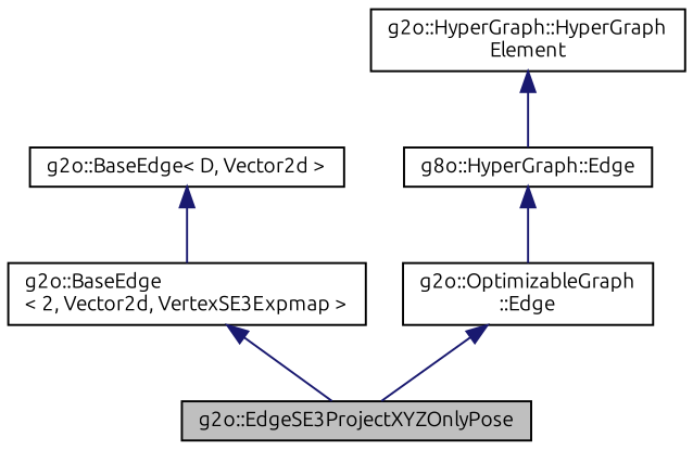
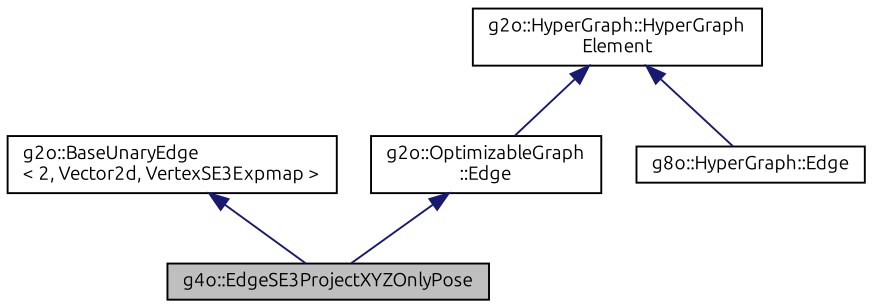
  digraph {
    fontname=Ubuntu
    node [color=black fillcolor=white fontname=Ubuntu fontsize=10 shape=record style=filled]
    edge [color=midnightblue dir=back fontname=Ubuntu fontsize=10 labelfontname=Helvetica labelfontsize=10 style=solid]
-   n1 [fillcolor=grey75 fontcolor=black height=0.2 label="g2o::EdgeSE3ProjectXYZOnlyPose" width=0.4]
-   n2 [height=0.2 label="g2o::BaseEdge\l\< 2, Vector2d, VertexSE3Expmap \>" width=0.4]
-   n3 [height=0.2 label="g2o::BaseEdge\< D, Vector2d \>" width=0.4]
+   n1 [fillcolor=grey75 fontcolor=black height=0.2 label="g4o::EdgeSE3ProjectXYZOnlyPose" width=0.4]
+   n2 [height=0.2 label="g2o::BaseUnaryEdge\l\< 2, Vector2d, VertexSE3Expmap \>" width=0.4]
    n4 [height=0.2 label="g2o::OptimizableGraph\l::Edge" width=0.4]
    n5 [height=0.2 label="g8o::HyperGraph::Edge" width=0.4]
    n6 [height=0.2 label="g2o::HyperGraph::HyperGraph\lElement" width=0.4]
    n2 -> n1
-   n3 -> n2
    n4 -> n1
-   n5 -> n4
+   n6 -> n4
    n6 -> n5
  }
